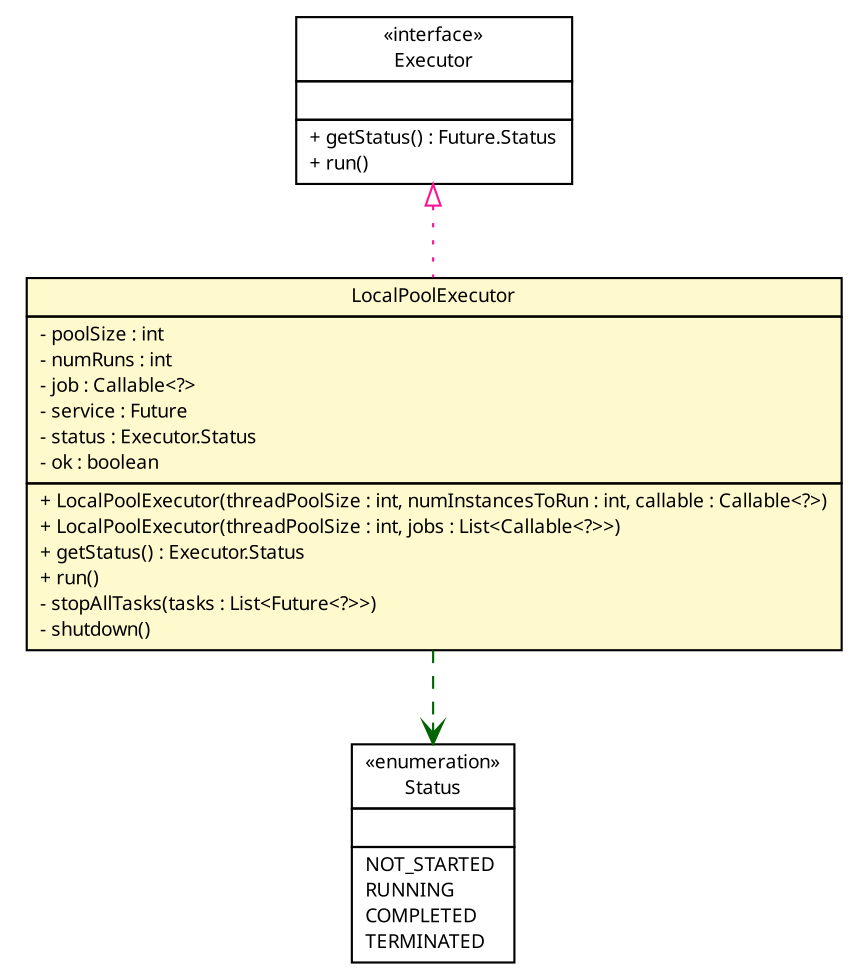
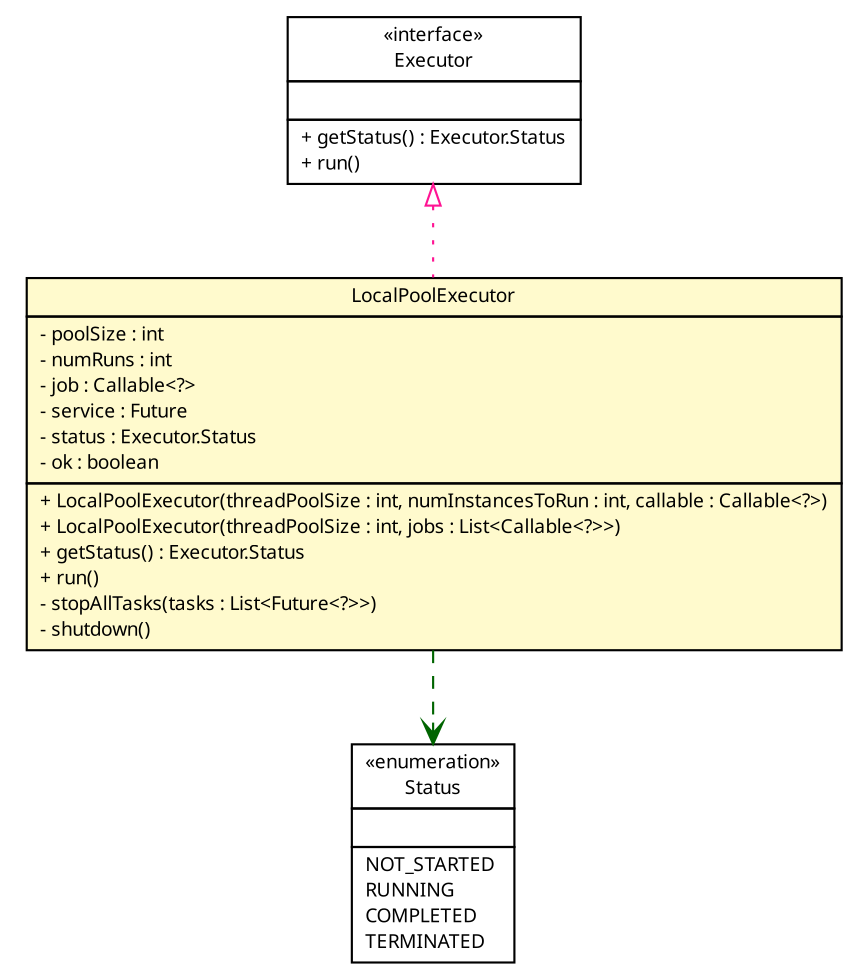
  digraph {
    nodesep=0.25
    ranksep=0.5
    node [fontcolor=black fontname="Trebuchet MS" fontsize=9.0 shape=plaintext]
    edge [fontname="Trebuchet MS" headport=p labelfontname="Trebuchet MS" labelfontsize=10 tailport=p]
    n1 [label=<<table title="broadwick.concurrent.LocalPoolExecutor" border="0" cellborder="1" cellspacing="0" cellpadding="2" port="p" bgcolor="lemonChiffon" href="./LocalPoolExecutor.html"> 		<tr><td><table border="0" cellspacing="0" cellpadding="1"> <tr><td align="center" balign="center"><font face="Trebuchet MS"> LocalPoolExecutor </font></td></tr> 		</table></td></tr> 		<tr><td><table border="0" cellspacing="0" cellpadding="1"> <tr><td align="left" balign="left"> - poolSize : int </td></tr> <tr><td align="left" balign="left"> - numRuns : int </td></tr> <tr><td align="left" balign="left"> - job : Callable&lt;?&gt; </td></tr> <tr><td align="left" balign="left"> - service : Future </td></tr> <tr><td align="left" balign="left"> - status : Executor.Status </td></tr> <tr><td align="left" balign="left"> - ok : boolean </td></tr> 		</table></td></tr> 		<tr><td><table border="0" cellspacing="0" cellpadding="1"> <tr><td align="left" balign="left"> + LocalPoolExecutor(threadPoolSize : int, numInstancesToRun : int, callable : Callable&lt;?&gt;) </td></tr> <tr><td align="left" balign="left"> + LocalPoolExecutor(threadPoolSize : int, jobs : List&lt;Callable&lt;?&gt;&gt;) </td></tr> <tr><td align="left" balign="left"> + getStatus() : Executor.Status </td></tr> <tr><td align="left" balign="left"> + run() </td></tr> <tr><td align="left" balign="left"> - stopAllTasks(tasks : List&lt;Future&lt;?&gt;&gt;) </td></tr> <tr><td align="left" balign="left"> - shutdown() </td></tr> 		</table></td></tr> 		</table>>]
    n2 [label=<<table title="broadwick.concurrent.Executor.Status" border="0" cellborder="1" cellspacing="0" cellpadding="2" port="p" href="./Executor.Status.html"> 		<tr><td><table border="0" cellspacing="0" cellpadding="1"> <tr><td align="center" balign="center"> &#171;enumeration&#187; </td></tr> <tr><td align="center" balign="center"><font face="Trebuchet MS"> Status </font></td></tr> 		</table></td></tr> 		<tr><td><table border="0" cellspacing="0" cellpadding="1"> <tr><td align="left" balign="left">  </td></tr> 		</table></td></tr> 		<tr><td><table border="0" cellspacing="0" cellpadding="1"> <tr><td align="left" balign="left"> NOT_STARTED </td></tr> <tr><td align="left" balign="left"> RUNNING </td></tr> <tr><td align="left" balign="left"> COMPLETED </td></tr> <tr><td align="left" balign="left"> TERMINATED </td></tr> 		</table></td></tr> 		</table>>]
-   n3 [label=<<table title="broadwick.concurrent.Executor" border="0" cellborder="1" cellspacing="0" cellpadding="2" port="p" href="./Executor.html"> 		<tr><td><table border="0" cellspacing="0" cellpadding="1"> <tr><td align="center" balign="center"> &#171;interface&#187; </td></tr> <tr><td align="center" balign="center"><font face="Trebuchet MS"> Executor </font></td></tr> 		</table></td></tr> 		<tr><td><table border="0" cellspacing="0" cellpadding="1"> <tr><td align="left" balign="left">  </td></tr> 		</table></td></tr> 		<tr><td><table border="0" cellspacing="0" cellpadding="1"> <tr><td align="left" balign="left"><font face="Trebuchet MS" point-size="9.0"> + getStatus() : Future.Status </font></td></tr> <tr><td align="left" balign="left"><font face="Trebuchet MS" point-size="9.0"> + run() </font></td></tr> 		</table></td></tr> 		</table>>]
+   n3 [label=<<table title="broadwick.concurrent.Executor" border="0" cellborder="1" cellspacing="0" cellpadding="2" port="p" href="./Executor.html"> 		<tr><td><table border="0" cellspacing="0" cellpadding="1"> <tr><td align="center" balign="center"> &#171;interface&#187; </td></tr> <tr><td align="center" balign="center"><font face="Trebuchet MS"> Executor </font></td></tr> 		</table></td></tr> 		<tr><td><table border="0" cellspacing="0" cellpadding="1"> <tr><td align="left" balign="left">  </td></tr> 		</table></td></tr> 		<tr><td><table border="0" cellspacing="0" cellpadding="1"> <tr><td align="left" balign="left"><font face="Trebuchet MS" point-size="9.0"> + getStatus() : Executor.Status </font></td></tr> <tr><td align="left" balign="left"><font face="Trebuchet MS" point-size="9.0"> + run() </font></td></tr> 		</table></td></tr> 		</table>>]
    n1 -> n2 [arrowhead=open color=darkgreen fontcolor=black fontsize=10.0 style=dashed]
    n3 -> n1 [arrowtail=empty color=deeppink dir=back fontsize=10 style=dotted]
  }
